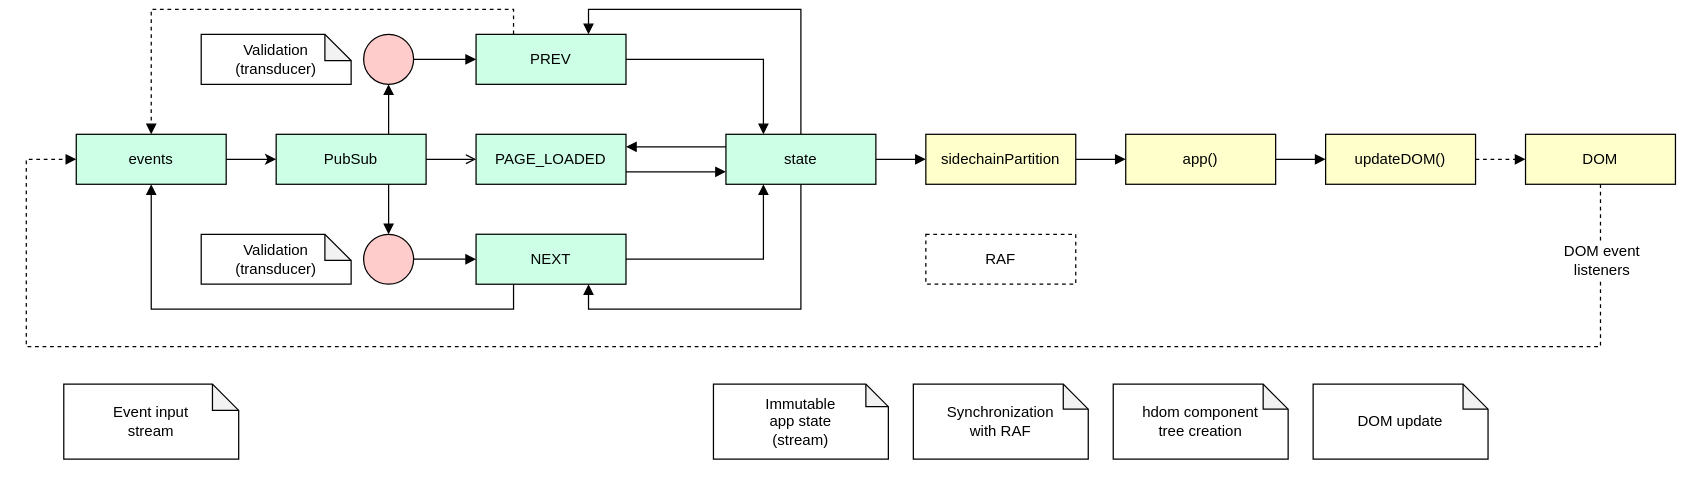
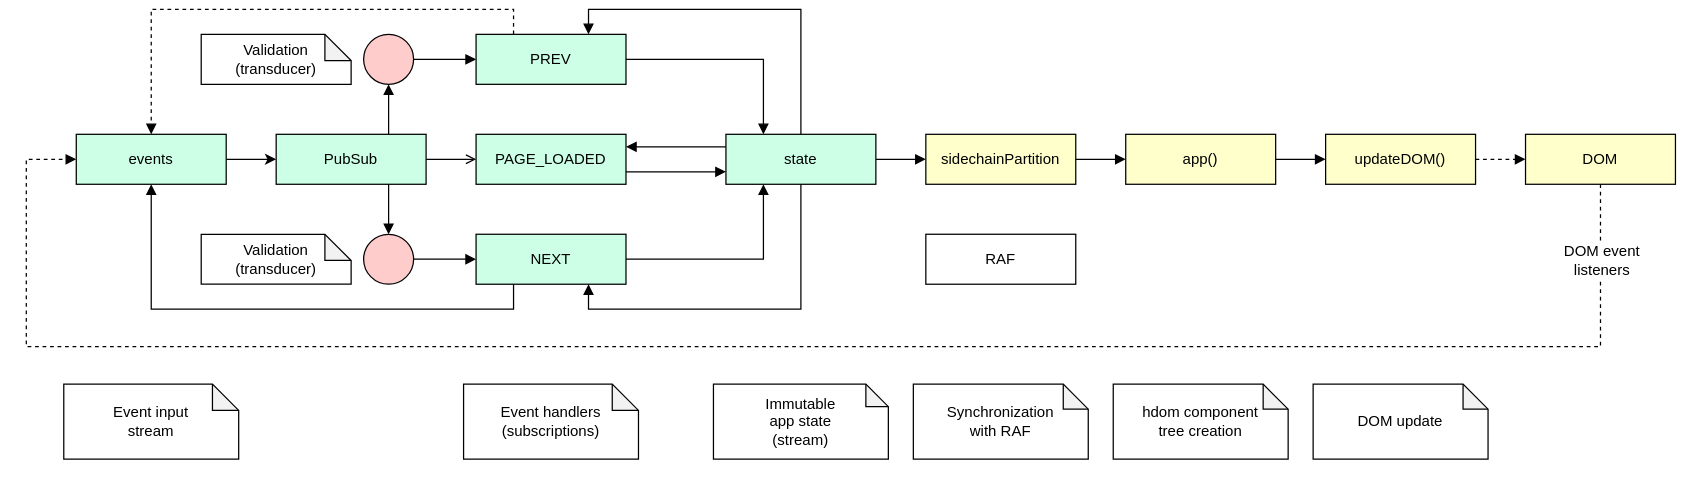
  <mxCell id="0" />
  <mxCell id="1" parent="0" />
  <mxCell id="2" style="edgeStyle=orthogonalEdgeStyle;rounded=0;orthogonalLoop=1;jettySize=auto;html=1;exitX=1;exitY=0.5;exitDx=0;exitDy=0;entryX=0;entryY=0.5;entryDx=0;entryDy=0;" edge="1" parent="1" source="3" target="13"><mxGeometry relative="1" as="geometry" /></mxCell>
  <mxCell id="3" value="events" style="rounded=0;whiteSpace=wrap;html=1;fillColor=#CCFFE6;" vertex="1" parent="1"><mxGeometry x="60" y="100" width="120" height="40" as="geometry" /></mxCell>
  <mxCell id="4" style="edgeStyle=orthogonalEdgeStyle;rounded=0;orthogonalLoop=1;jettySize=auto;html=1;exitX=1;exitY=0.5;exitDx=0;exitDy=0;entryX=0;entryY=0.5;entryDx=0;entryDy=0;endArrow=block;endFill=1;" edge="1" parent="1" source="8" target="23"><mxGeometry relative="1" as="geometry" /></mxCell>
  <mxCell id="5" style="edgeStyle=orthogonalEdgeStyle;rounded=0;orthogonalLoop=1;jettySize=auto;html=1;exitX=0.5;exitY=0;exitDx=0;exitDy=0;entryX=0.75;entryY=0;entryDx=0;entryDy=0;endArrow=block;endFill=1;" edge="1" parent="1" source="8" target="19"><mxGeometry relative="1" as="geometry" /></mxCell>
  <mxCell id="6" style="edgeStyle=orthogonalEdgeStyle;rounded=0;orthogonalLoop=1;jettySize=auto;html=1;exitX=0;exitY=0.25;exitDx=0;exitDy=0;entryX=1;entryY=0.25;entryDx=0;entryDy=0;endArrow=block;endFill=1;" edge="1" parent="1" source="8" target="21"><mxGeometry relative="1" as="geometry" /></mxCell>
  <mxCell id="7" style="edgeStyle=orthogonalEdgeStyle;rounded=0;orthogonalLoop=1;jettySize=auto;html=1;exitX=0.5;exitY=1;exitDx=0;exitDy=0;entryX=0.75;entryY=1;entryDx=0;entryDy=0;endArrow=block;endFill=1;" edge="1" parent="1" source="8" target="16"><mxGeometry relative="1" as="geometry" /></mxCell>
  <mxCell id="8" value="state" style="rounded=0;whiteSpace=wrap;html=1;fillColor=#ccffe6;" vertex="1" parent="1"><mxGeometry x="580" y="100" width="120" height="40" as="geometry" /></mxCell>
- <mxCell id="9" value="RAF" style="rounded=0;whiteSpace=wrap;html=1;dashed=1;" vertex="1" parent="1"><mxGeometry x="740" y="180" width="120" height="40" as="geometry" /></mxCell>
+ <mxCell id="9" value="RAF" style="rounded=0;whiteSpace=wrap;html=1;" vertex="1" parent="1"><mxGeometry x="740" y="180" width="120" height="40" as="geometry" /></mxCell>
  <mxCell id="10" style="edgeStyle=orthogonalEdgeStyle;rounded=0;orthogonalLoop=1;jettySize=auto;html=1;exitX=1;exitY=0.5;exitDx=0;exitDy=0;entryX=0;entryY=0.5;entryDx=0;entryDy=0;endArrow=open;endFill=1;" edge="1" parent="1" source="13" target="21"><mxGeometry relative="1" as="geometry" /></mxCell>
  <mxCell id="11" style="edgeStyle=orthogonalEdgeStyle;rounded=0;orthogonalLoop=1;jettySize=auto;html=1;exitX=0.75;exitY=0;exitDx=0;exitDy=0;entryX=0.5;entryY=1;entryDx=0;entryDy=0;endArrow=block;endFill=1;" edge="1" parent="1" source="13" target="38"><mxGeometry relative="1" as="geometry" /></mxCell>
  <mxCell id="12" style="edgeStyle=orthogonalEdgeStyle;rounded=0;orthogonalLoop=1;jettySize=auto;html=1;exitX=0.75;exitY=1;exitDx=0;exitDy=0;entryX=0.5;entryY=0;entryDx=0;entryDy=0;endArrow=block;endFill=1;" edge="1" parent="1" source="13" target="40"><mxGeometry relative="1" as="geometry" /></mxCell>
  <mxCell id="13" value="PubSub" style="rounded=0;whiteSpace=wrap;html=1;fillColor=#CCFFE6;" vertex="1" parent="1"><mxGeometry x="220" y="100" width="120" height="40" as="geometry" /></mxCell>
  <mxCell id="14" style="edgeStyle=orthogonalEdgeStyle;rounded=0;orthogonalLoop=1;jettySize=auto;html=1;exitX=1;exitY=0.5;exitDx=0;exitDy=0;entryX=0.25;entryY=1;entryDx=0;entryDy=0;endArrow=block;endFill=1;" edge="1" parent="1" source="16" target="8"><mxGeometry relative="1" as="geometry" /></mxCell>
  <mxCell id="15" style="edgeStyle=orthogonalEdgeStyle;rounded=0;orthogonalLoop=1;jettySize=auto;html=1;exitX=0.25;exitY=1;exitDx=0;exitDy=0;entryX=0.5;entryY=1;entryDx=0;entryDy=0;endArrow=block;endFill=1;" edge="1" parent="1" source="16" target="3"><mxGeometry relative="1" as="geometry" /></mxCell>
  <mxCell id="16" value="NEXT" style="rounded=0;whiteSpace=wrap;html=1;fillColor=#CCFFE6;" vertex="1" parent="1"><mxGeometry x="380" y="180" width="120" height="40" as="geometry" /></mxCell>
  <mxCell id="17" style="edgeStyle=orthogonalEdgeStyle;rounded=0;orthogonalLoop=1;jettySize=auto;html=1;exitX=1;exitY=0.5;exitDx=0;exitDy=0;entryX=0.25;entryY=0;entryDx=0;entryDy=0;endArrow=block;endFill=1;" edge="1" parent="1" source="19" target="8"><mxGeometry relative="1" as="geometry" /></mxCell>
  <mxCell id="18" style="edgeStyle=orthogonalEdgeStyle;rounded=0;orthogonalLoop=1;jettySize=auto;html=1;exitX=0.25;exitY=0;exitDx=0;exitDy=0;endArrow=block;endFill=1;dashed=1;" edge="1" parent="1" source="19" target="3"><mxGeometry relative="1" as="geometry" /></mxCell>
  <mxCell id="19" value="PREV" style="rounded=0;whiteSpace=wrap;html=1;fillColor=#CCFFE6;" vertex="1" parent="1"><mxGeometry x="380" y="20" width="120" height="40" as="geometry" /></mxCell>
  <mxCell id="20" style="edgeStyle=orthogonalEdgeStyle;rounded=0;orthogonalLoop=1;jettySize=auto;html=1;exitX=1;exitY=0.75;exitDx=0;exitDy=0;entryX=0;entryY=0.75;entryDx=0;entryDy=0;endArrow=block;endFill=1;" edge="1" parent="1" source="21" target="8"><mxGeometry relative="1" as="geometry" /></mxCell>
  <mxCell id="21" value="PAGE_LOADED" style="rounded=0;whiteSpace=wrap;html=1;fillColor=#CCFFE6;" vertex="1" parent="1"><mxGeometry x="380" y="100" width="120" height="40" as="geometry" /></mxCell>
  <mxCell id="22" style="edgeStyle=orthogonalEdgeStyle;rounded=0;orthogonalLoop=1;jettySize=auto;html=1;exitX=1;exitY=0.5;exitDx=0;exitDy=0;entryX=0;entryY=0.5;entryDx=0;entryDy=0;endArrow=block;endFill=1;" edge="1" parent="1" source="23" target="25"><mxGeometry relative="1" as="geometry" /></mxCell>
  <mxCell id="23" value="sidechainPartition" style="rounded=0;whiteSpace=wrap;html=1;fillColor=#FFFFCC;" vertex="1" parent="1"><mxGeometry x="740" y="100" width="120" height="40" as="geometry" /></mxCell>
  <mxCell id="24" style="edgeStyle=orthogonalEdgeStyle;rounded=0;orthogonalLoop=1;jettySize=auto;html=1;exitX=1;exitY=0.5;exitDx=0;exitDy=0;entryX=0;entryY=0.5;entryDx=0;entryDy=0;endArrow=block;endFill=1;" edge="1" parent="1" source="25" target="27"><mxGeometry relative="1" as="geometry" /></mxCell>
  <mxCell id="25" value="app()" style="rounded=0;whiteSpace=wrap;html=1;fillColor=#FFFFCC;" vertex="1" parent="1"><mxGeometry x="900" y="100" width="120" height="40" as="geometry" /></mxCell>
  <mxCell id="26" style="edgeStyle=orthogonalEdgeStyle;rounded=0;orthogonalLoop=1;jettySize=auto;html=1;exitX=1;exitY=0.5;exitDx=0;exitDy=0;entryX=0;entryY=0.5;entryDx=0;entryDy=0;dashed=1;endArrow=block;endFill=1;" edge="1" parent="1" source="27" target="30"><mxGeometry relative="1" as="geometry" /></mxCell>
  <mxCell id="27" value="updateDOM()" style="rounded=0;whiteSpace=wrap;html=1;fillColor=#FFFFCC;" vertex="1" parent="1"><mxGeometry x="1060" y="100" width="120" height="40" as="geometry" /></mxCell>
  <mxCell id="28" style="edgeStyle=orthogonalEdgeStyle;rounded=0;orthogonalLoop=1;jettySize=auto;html=1;exitX=0.5;exitY=1;exitDx=0;exitDy=0;entryX=0;entryY=0.5;entryDx=0;entryDy=0;dashed=1;endArrow=block;endFill=1;" edge="1" parent="1" source="30" target="3"><mxGeometry relative="1" as="geometry"><Array as="points"><mxPoint x="1280" y="270" /><mxPoint x="20" y="270" /><mxPoint x="20" y="120" /></Array></mxGeometry></mxCell>
  <mxCell id="29" value="DOM event&lt;br&gt;listeners" style="text;html=1;resizable=0;points=[];align=center;verticalAlign=middle;labelBackgroundColor=#ffffff;" vertex="1" connectable="0" parent="28"><mxGeometry x="-0.932" y="2" relative="1" as="geometry"><mxPoint x="-2" y="6" as="offset" /></mxGeometry></mxCell>
  <mxCell id="30" value="DOM" style="rounded=0;whiteSpace=wrap;html=1;fillColor=#FFFFCC;" vertex="1" parent="1"><mxGeometry x="1220" y="100" width="120" height="40" as="geometry" /></mxCell>
+ <mxCell id="31" value="Event handlers&lt;br&gt;(subscriptions)" style="shape=note;whiteSpace=wrap;html=1;backgroundOutline=1;darkOpacity=0.05;fillColor=#FFFFFF;size=21;" vertex="1" parent="1"><mxGeometry x="370" y="300" width="140" height="60" as="geometry" /></mxCell>
  <mxCell id="32" value="Immutable&lt;br&gt;app state&lt;br&gt;(stream)" style="shape=note;whiteSpace=wrap;html=1;backgroundOutline=1;darkOpacity=0.05;fillColor=#FFFFFF;size=18;" vertex="1" parent="1"><mxGeometry x="570" y="300" width="140" height="60" as="geometry" /></mxCell>
  <mxCell id="33" value="Synchronization&lt;br&gt;with RAF" style="shape=note;whiteSpace=wrap;html=1;backgroundOutline=1;darkOpacity=0.05;fillColor=#FFFFFF;size=20;" vertex="1" parent="1"><mxGeometry x="730" y="300" width="140" height="60" as="geometry" /></mxCell>
  <mxCell id="34" value="hdom component&lt;br&gt;tree creation" style="shape=note;whiteSpace=wrap;html=1;backgroundOutline=1;darkOpacity=0.05;fillColor=#FFFFFF;size=20;" vertex="1" parent="1"><mxGeometry x="890" y="300" width="140" height="60" as="geometry" /></mxCell>
  <mxCell id="35" value="DOM update" style="shape=note;whiteSpace=wrap;html=1;backgroundOutline=1;darkOpacity=0.05;fillColor=#FFFFFF;size=20;" vertex="1" parent="1"><mxGeometry x="1050" y="300" width="140" height="60" as="geometry" /></mxCell>
  <mxCell id="36" value="Event input&lt;br&gt;stream" style="shape=note;whiteSpace=wrap;html=1;backgroundOutline=1;darkOpacity=0.05;fillColor=#FFFFFF;size=21;" vertex="1" parent="1"><mxGeometry x="50" y="300" width="140" height="60" as="geometry" /></mxCell>
  <mxCell id="37" style="edgeStyle=orthogonalEdgeStyle;rounded=0;orthogonalLoop=1;jettySize=auto;html=1;exitX=1;exitY=0.5;exitDx=0;exitDy=0;entryX=0;entryY=0.5;entryDx=0;entryDy=0;endArrow=block;endFill=1;" edge="1" parent="1" source="38" target="19"><mxGeometry relative="1" as="geometry" /></mxCell>
  <mxCell id="38" value="" style="ellipse;whiteSpace=wrap;html=1;fillColor=#FFCCCC;" vertex="1" parent="1"><mxGeometry x="290" y="20" width="40" height="40" as="geometry" /></mxCell>
  <mxCell id="39" style="edgeStyle=orthogonalEdgeStyle;rounded=0;orthogonalLoop=1;jettySize=auto;html=1;exitX=1;exitY=0.5;exitDx=0;exitDy=0;entryX=0;entryY=0.5;entryDx=0;entryDy=0;endArrow=block;endFill=1;" edge="1" parent="1" source="40" target="16"><mxGeometry relative="1" as="geometry" /></mxCell>
  <mxCell id="40" value="" style="ellipse;whiteSpace=wrap;html=1;fillColor=#FFCCCC;" vertex="1" parent="1"><mxGeometry x="290" y="180" width="40" height="40" as="geometry" /></mxCell>
  <mxCell id="41" value="Validation&lt;br&gt;(transducer)" style="shape=note;whiteSpace=wrap;html=1;backgroundOutline=1;darkOpacity=0.05;fillColor=#FFFFFF;size=21;" vertex="1" parent="1"><mxGeometry x="160" y="180" width="120" height="40" as="geometry" /></mxCell>
  <mxCell id="42" value="Validation&lt;br&gt;(transducer)" style="shape=note;whiteSpace=wrap;html=1;backgroundOutline=1;darkOpacity=0.05;fillColor=#FFFFFF;size=21;" vertex="1" parent="1"><mxGeometry x="160" y="20" width="120" height="40" as="geometry" /></mxCell>
